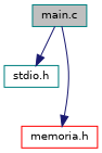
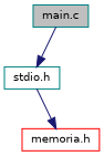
  digraph {
    node [color=teal fillcolor=white fontname=Helvetica fontsize=10 shape=record style=filled]
    edge [color=midnightblue fontname=Helvetica fontsize=10 labelfontname=Helvetica labelfontsize=10 style=solid]
    n1 [fillcolor=grey75 fontcolor=black height=0.2 label="main.c" width=0.4]
    n2 [height=0.2 label="stdio.h" width=0.4]
    n3 [color=red height=0.2 label="memoria.h" width=0.4]
    n1 -> n2
-   n1 -> n3
+   n2 -> n3
  }
